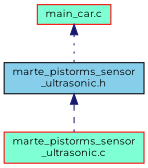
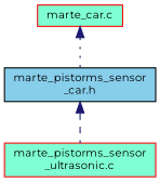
  digraph {
    fontname=Montserrat
    node [color=red fillcolor=aquamarine fontname=Montserrat fontsize=10 shape=record style=filled]
    edge [color=midnightblue dir=back fontname=Montserrat fontsize=10 labelfontname=Helvetica labelfontsize=10]
-   n1 [color=black fillcolor=skyblue fontcolor=black height=0.2 label="marte_pistorms_sensor\l_ultrasonic.h" width=0.4]
+   n1 [color=black fillcolor=skyblue fontcolor=black height=0.2 label="marte_pistorms_sensor\l_car.h" width=0.4]
    n2 [height=0.2 label="marte_pistorms_sensor\l_ultrasonic.c" width=0.4]
-   n3 [height=0.2 label="main_car.c" width=0.4]
+   n3 [height=0.2 label="marte_car.c" width=0.4]
    n1 -> n2 [style=dashed]
    n3 -> n1 [style=dotted]
  }
